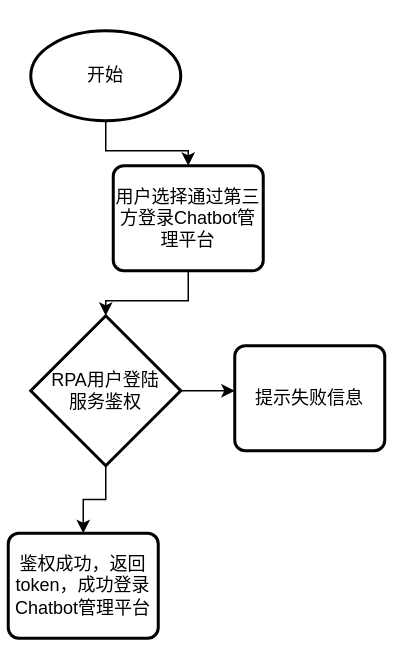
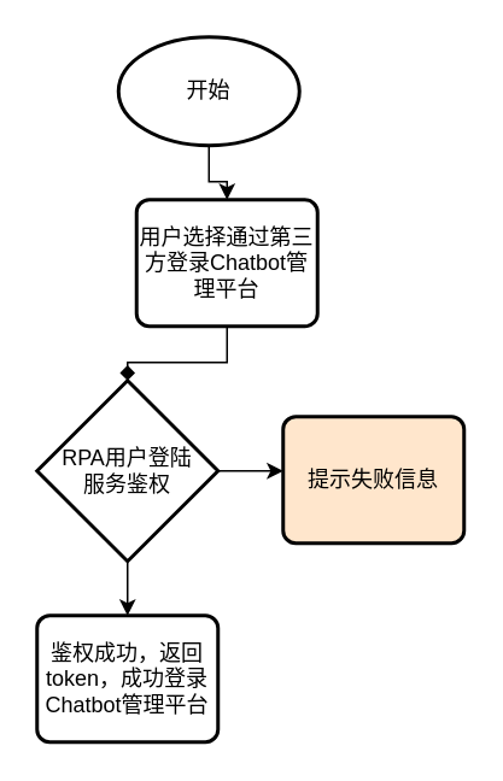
  <mxCell id="0" />
  <mxCell id="1" parent="0" />
  <mxCell id="2" style="edgeStyle=orthogonalEdgeStyle;rounded=0;orthogonalLoop=1;jettySize=auto;html=1;" edge="1" parent="1" source="3" target="5"><mxGeometry relative="1" as="geometry" /></mxCell>
- <mxCell id="3" value="开始" style="strokeWidth=2;html=1;shape=mxgraph.flowchart.start_1;whiteSpace=wrap;" vertex="1" parent="1"><mxGeometry x="20" y="20" width="100" height="60" as="geometry" /></mxCell>
- <mxCell id="4" style="edgeStyle=orthogonalEdgeStyle;rounded=0;orthogonalLoop=1;jettySize=auto;html=1;entryX=0.5;entryY=0;entryDx=0;entryDy=0;entryPerimeter=0;" edge="1" parent="1" source="5" target="8"><mxGeometry relative="1" as="geometry" /></mxCell>
+ <mxCell id="3" value="开始" style="strokeWidth=2;html=1;shape=mxgraph.flowchart.start_1;whiteSpace=wrap;" vertex="1" parent="1"><mxGeometry x="65" y="20" width="100" height="60" as="geometry" /></mxCell>
+ <mxCell id="4" style="edgeStyle=orthogonalEdgeStyle;rounded=0;orthogonalLoop=1;jettySize=auto;html=1;entryX=0.5;entryY=0;entryDx=0;entryDy=0;entryPerimeter=0;endArrow=diamond;" edge="1" parent="1" source="5" target="8"><mxGeometry relative="1" as="geometry" /></mxCell>
  <mxCell id="5" value="用户选择通过第三方登录Chatbot管理平台" style="rounded=1;whiteSpace=wrap;html=1;absoluteArcSize=1;arcSize=14;strokeWidth=2;" vertex="1" parent="1"><mxGeometry x="75" y="110" width="100" height="70" as="geometry" /></mxCell>
  <mxCell id="6" style="edgeStyle=orthogonalEdgeStyle;rounded=0;orthogonalLoop=1;jettySize=auto;html=1;" edge="1" parent="1" source="8"><mxGeometry relative="1" as="geometry"><mxPoint x="156" y="260" as="targetPoint" /></mxGeometry></mxCell>
  <mxCell id="7" style="edgeStyle=orthogonalEdgeStyle;rounded=0;orthogonalLoop=1;jettySize=auto;html=1;entryX=0.5;entryY=0;entryDx=0;entryDy=0;" edge="1" parent="1" source="8" target="10"><mxGeometry relative="1" as="geometry" /></mxCell>
  <mxCell id="8" value="RPA用户登陆&lt;br&gt;服务鉴权" style="strokeWidth=2;html=1;shape=mxgraph.flowchart.decision;whiteSpace=wrap;" vertex="1" parent="1"><mxGeometry x="20" y="210" width="100" height="100" as="geometry" /></mxCell>
- <mxCell id="9" value="提示失败信息" style="rounded=1;whiteSpace=wrap;html=1;absoluteArcSize=1;arcSize=14;strokeWidth=2;" vertex="1" parent="1"><mxGeometry x="156" y="230" width="100" height="70" as="geometry" /></mxCell>
- <mxCell id="10" value="鉴权成功，返回token，成功登录Chatbot管理平台" style="rounded=1;whiteSpace=wrap;html=1;absoluteArcSize=1;arcSize=14;strokeWidth=2;" vertex="1" parent="1"><mxGeometry x="5" y="355" width="100" height="70" as="geometry" /></mxCell>
+ <mxCell id="9" value="提示失败信息" style="rounded=1;whiteSpace=wrap;html=1;absoluteArcSize=1;arcSize=14;strokeWidth=2;fillColor=#ffe6cc;" vertex="1" parent="1"><mxGeometry x="156" y="230" width="100" height="70" as="geometry" /></mxCell>
+ <mxCell id="10" value="鉴权成功，返回token，成功登录Chatbot管理平台" style="rounded=1;whiteSpace=wrap;html=1;absoluteArcSize=1;arcSize=14;strokeWidth=2;" vertex="1" parent="1"><mxGeometry x="20" y="340" width="100" height="70" as="geometry" /></mxCell>
